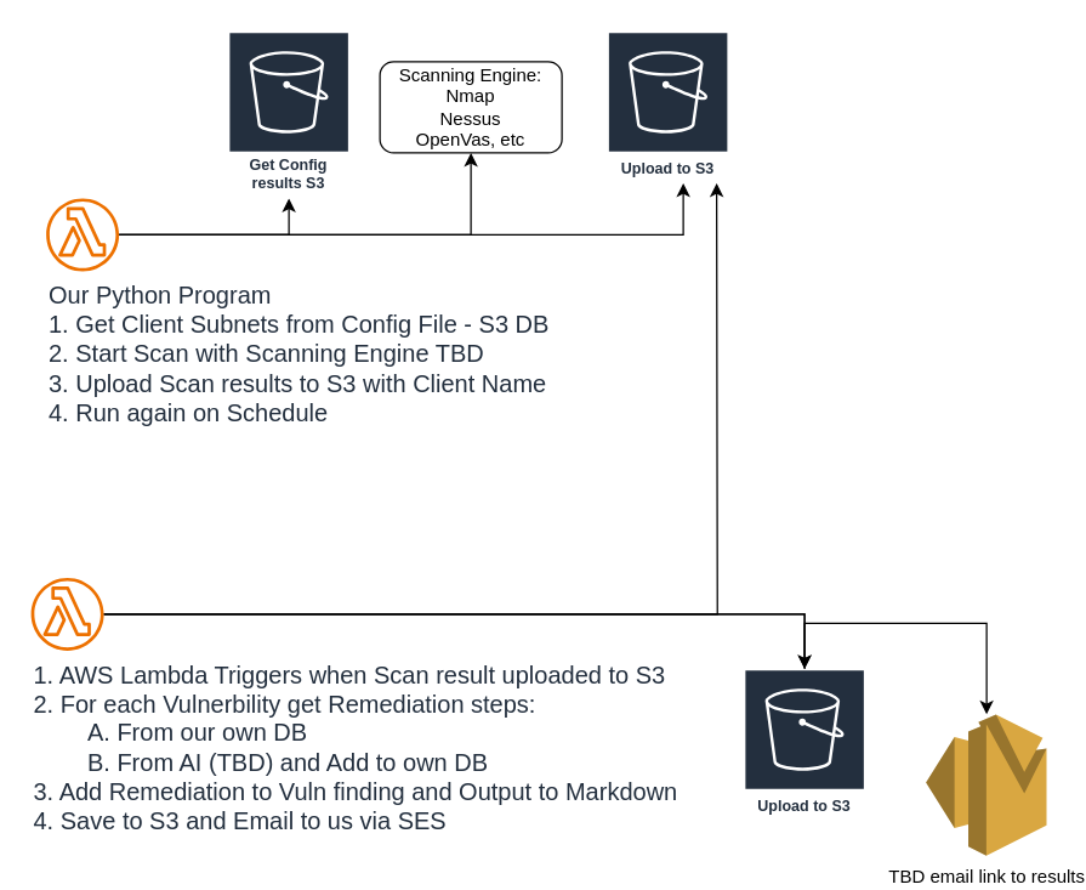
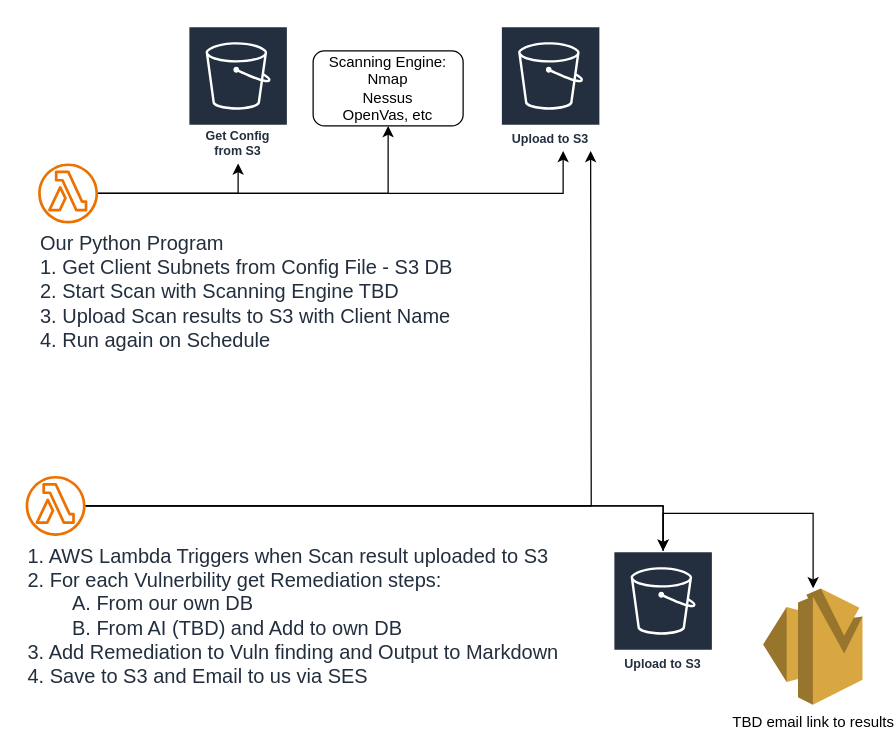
  <mxCell id="0" />
  <mxCell id="1" parent="0" />
  <mxCell id="2" value="Scanning Engine:&lt;br&gt;Nmap&lt;br&gt;Nessus&lt;br&gt;OpenVas, etc" style="whiteSpace=wrap;html=1;rounded=1;" vertex="1" parent="1"><mxGeometry x="250" y="40" width="120" height="60" as="geometry" /></mxCell>
  <mxCell id="3" style="edgeStyle=orthogonalEdgeStyle;rounded=0;orthogonalLoop=1;jettySize=auto;html=1;" edge="1" parent="1" source="6" target="2"><mxGeometry relative="1" as="geometry" /></mxCell>
  <mxCell id="4" style="edgeStyle=orthogonalEdgeStyle;rounded=0;orthogonalLoop=1;jettySize=auto;html=1;" edge="1" parent="1" source="6" target="7"><mxGeometry relative="1" as="geometry"><Array as="points"><mxPoint x="190" y="154" /></Array></mxGeometry></mxCell>
  <mxCell id="5" style="edgeStyle=orthogonalEdgeStyle;rounded=0;orthogonalLoop=1;jettySize=auto;html=1;" edge="1" parent="1" source="6" target="8"><mxGeometry relative="1" as="geometry"><Array as="points"><mxPoint x="450" y="154" /></Array></mxGeometry></mxCell>
  <mxCell id="6" value="Our Python Program&lt;br style=&quot;font-size: 16px;&quot;&gt;1. Get Client Subnets from Config File - S3 DB&lt;br style=&quot;font-size: 16px;&quot;&gt;2. Start Scan with Scanning Engine TBD&lt;br style=&quot;font-size: 16px;&quot;&gt;3. Upload Scan results to S3 with Client Name&lt;br style=&quot;font-size: 16px;&quot;&gt;4. Run again on Schedule" style="sketch=0;outlineConnect=0;fontColor=#232F3E;gradientColor=none;fillColor=#ED7100;strokeColor=none;dashed=0;verticalLabelPosition=bottom;verticalAlign=top;align=left;html=1;fontSize=16;fontStyle=0;aspect=fixed;pointerEvents=1;shape=mxgraph.aws4.lambda_function;" vertex="1" parent="1"><mxGeometry x="30" y="130" width="48" height="48" as="geometry" /></mxCell>
- <mxCell id="7" value="Get Config results S3&lt;br&gt;" style="sketch=0;outlineConnect=0;fontColor=#232F3E;gradientColor=none;strokeColor=#ffffff;fillColor=#232F3E;dashed=0;verticalLabelPosition=middle;verticalAlign=bottom;align=center;html=1;whiteSpace=wrap;fontSize=10;fontStyle=1;spacing=3;shape=mxgraph.aws4.productIcon;prIcon=mxgraph.aws4.s3;" vertex="1" parent="1"><mxGeometry x="150" y="20" width="80" height="110" as="geometry" /></mxCell>
+ <mxCell id="7" value="Get Config from S3&lt;br&gt;" style="sketch=0;outlineConnect=0;fontColor=#232F3E;gradientColor=none;strokeColor=#ffffff;fillColor=#232F3E;dashed=0;verticalLabelPosition=middle;verticalAlign=bottom;align=center;html=1;whiteSpace=wrap;fontSize=10;fontStyle=1;spacing=3;shape=mxgraph.aws4.productIcon;prIcon=mxgraph.aws4.s3;" vertex="1" parent="1"><mxGeometry x="150" y="20" width="80" height="110" as="geometry" /></mxCell>
  <mxCell id="8" value="Upload to S3" style="sketch=0;outlineConnect=0;fontColor=#232F3E;gradientColor=none;strokeColor=#ffffff;fillColor=#232F3E;dashed=0;verticalLabelPosition=middle;verticalAlign=bottom;align=center;html=1;whiteSpace=wrap;fontSize=10;fontStyle=1;spacing=3;shape=mxgraph.aws4.productIcon;prIcon=mxgraph.aws4.s3;" vertex="1" parent="1"><mxGeometry x="400" y="20" width="80" height="100" as="geometry" /></mxCell>
  <mxCell id="9" style="edgeStyle=orthogonalEdgeStyle;rounded=0;orthogonalLoop=1;jettySize=auto;html=1;" edge="1" parent="1" source="12"><mxGeometry relative="1" as="geometry"><mxPoint x="99.999" y="404" as="sourcePoint" /><mxPoint x="472" y="120" as="targetPoint" /></mxGeometry></mxCell>
  <mxCell id="10" style="edgeStyle=orthogonalEdgeStyle;rounded=0;orthogonalLoop=1;jettySize=auto;html=1;" edge="1" parent="1" source="12" target="15"><mxGeometry relative="1" as="geometry" /></mxCell>
  <mxCell id="11" style="edgeStyle=orthogonalEdgeStyle;rounded=0;orthogonalLoop=1;jettySize=auto;html=1;" edge="1" parent="1" source="15" target="13"><mxGeometry relative="1" as="geometry"><Array as="points"><mxPoint x="530" y="410" /><mxPoint x="650" y="410" /></Array></mxGeometry></mxCell>
  <mxCell id="12" value="1. AWS Lambda Triggers when Scan result uploaded to S3&lt;br&gt;2. For each Vulnerbility get Remediation steps:&lt;br&gt;&lt;span style=&quot;white-space: pre;&quot;&gt;&#09;&lt;/span&gt;A. From our own DB&amp;nbsp;&lt;br&gt;&lt;span style=&quot;white-space: pre;&quot;&gt;&#09;&lt;/span&gt;B. From AI (TBD) and Add to own DB&lt;br&gt;3. Add Remediation to Vuln finding and Output to Markdown&lt;br&gt;4. Save to S3 and Email to us via SES" style="sketch=0;outlineConnect=0;fontColor=#232F3E;gradientColor=none;fillColor=#ED7100;strokeColor=none;dashed=0;verticalLabelPosition=bottom;verticalAlign=top;align=left;html=1;fontSize=16;fontStyle=0;aspect=fixed;pointerEvents=1;shape=mxgraph.aws4.lambda_function;" vertex="1" parent="1"><mxGeometry x="20" y="380" width="48" height="48" as="geometry" /></mxCell>
  <mxCell id="13" value="TBD email link to results&lt;br&gt;" style="outlineConnect=0;dashed=0;verticalLabelPosition=bottom;verticalAlign=top;align=center;html=1;shape=mxgraph.aws3.ses;fillColor=#D9A741;gradientColor=none;" vertex="1" parent="1"><mxGeometry x="610" y="470" width="79.5" height="93" as="geometry" /></mxCell>
  <mxCell id="14" value="" style="edgeStyle=orthogonalEdgeStyle;rounded=0;orthogonalLoop=1;jettySize=auto;html=1;" edge="1" parent="1" source="12" target="15"><mxGeometry relative="1" as="geometry"><mxPoint x="68" y="404" as="sourcePoint" /><mxPoint x="520" y="590" as="targetPoint" /></mxGeometry></mxCell>
  <mxCell id="15" value="Upload to S3" style="sketch=0;outlineConnect=0;fontColor=#232F3E;gradientColor=none;strokeColor=#ffffff;fillColor=#232F3E;dashed=0;verticalLabelPosition=middle;verticalAlign=bottom;align=center;html=1;whiteSpace=wrap;fontSize=10;fontStyle=1;spacing=3;shape=mxgraph.aws4.productIcon;prIcon=mxgraph.aws4.s3;" vertex="1" parent="1"><mxGeometry x="490" y="440" width="80" height="100" as="geometry" /></mxCell>
